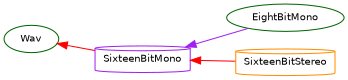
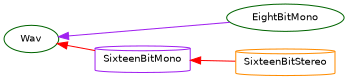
  digraph {
    rankdir=LR
    node [color=darkgreen fillcolor=white fontname=Helvetica fontsize=10 shape=ellipse style=filled]
    edge [color=red dir=back fontname=Helvetica fontsize=10 labelfontname=Helvetica labelfontsize=10 style=solid]
    n1 [height=0.2 label=Wav width=0.4]
    n2 [height=0.2 label=EightBitMono width=0.4]
    n3 [color=purple height=0.2 label=SixteenBitMono shape=cylinder width=0.4]
    n4 [color=darkorange height=0.2 label=SixteenBitStereo shape=cylinder width=0.4]
-   n3 -> n2 [color=purple]
+   n1 -> n2 [color=purple]
    n1 -> n3
    n3 -> n4
  }
